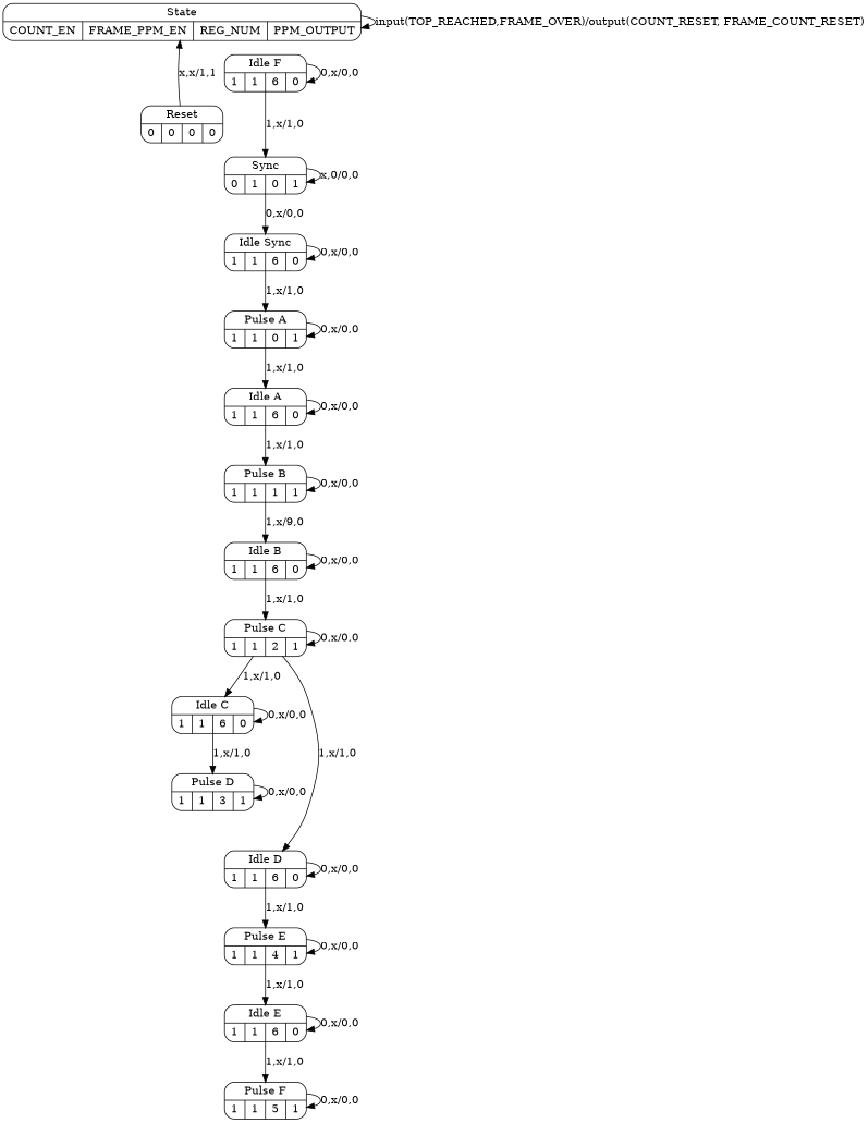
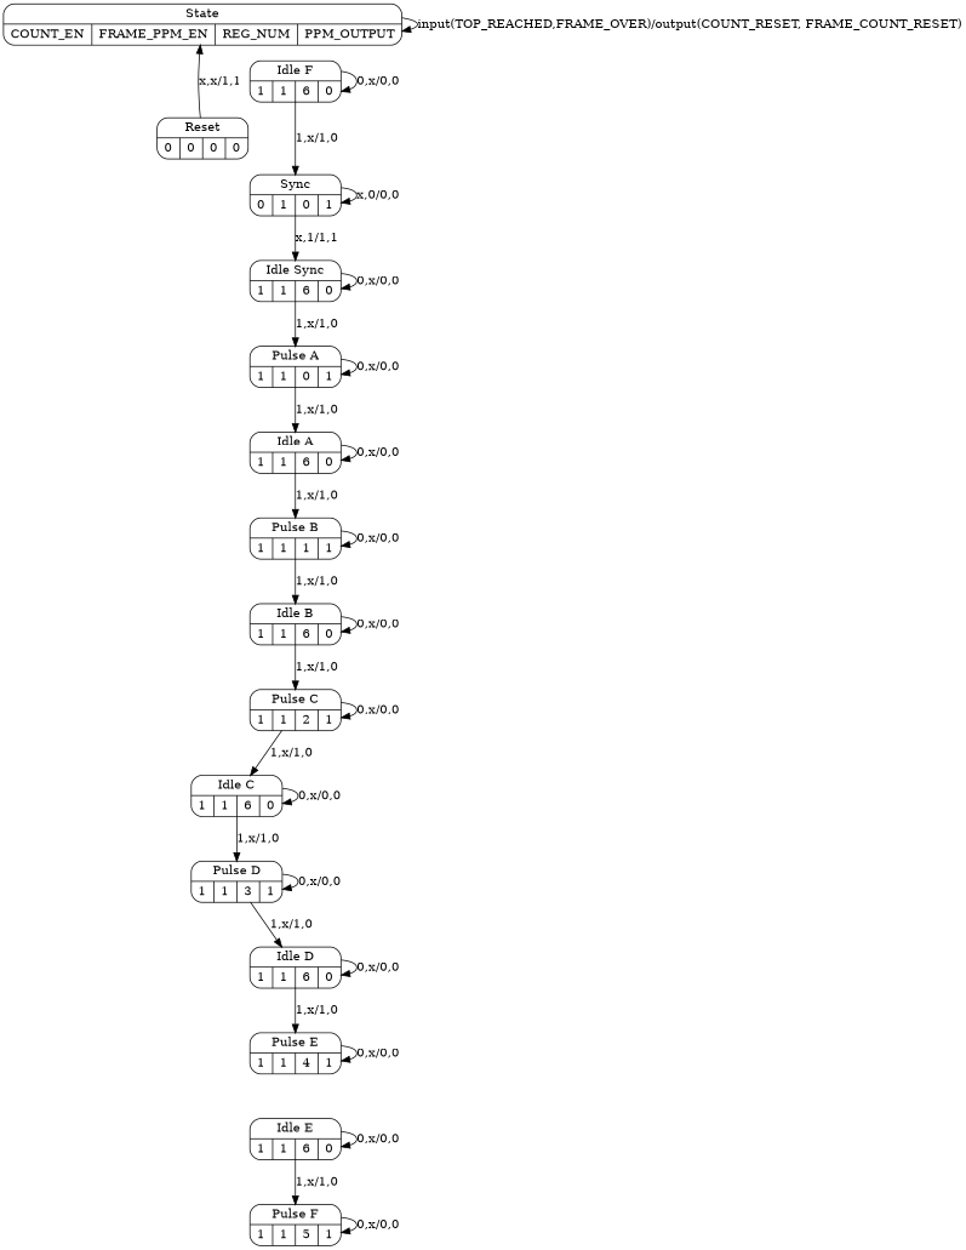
  digraph {
    rankdir=UD
    node [shape=record style=rounded]
    n1 [label="{State | {COUNT_EN | FRAME_PPM_EN | REG_NUM | PPM_OUTPUT}}"]
    n2 [label="{ Reset | { 0 | 0 | 0 | 0 }}"]
    n3 [label="{ Idle Sync | { 1 | 1 | 6 | 0 }}"]
    n4 [label="{ Pulse A | { 1 | 1 | 0 | 1 }}"]
    n5 [label="{ Idle A | { 1 | 1 | 6 | 0 }}"]
    n6 [label="{ Pulse B | { 1 | 1 | 1 | 1 }}"]
    n7 [label="{ Idle B | { 1 | 1 | 6 | 0 }}"]
    n8 [label="{ Pulse C | { 1 | 1 | 2 | 1 }}"]
    n9 [label="{ Idle C | { 1 | 1 | 6 | 0 }}"]
    n10 [label="{ Pulse D | { 1 | 1 | 3 | 1 }}"]
    n11 [label="{ Idle D | { 1 | 1 | 6 | 0 }}"]
    n12 [label="{ Pulse E | { 1 | 1 | 4 | 1 }}"]
    n13 [label="{ Idle E | { 1 | 1 | 6 | 0 }}"]
    n14 [label="{ Pulse F | { 1 | 1 | 5 | 1 }}"]
    n15 [label="{ Idle F | { 1 | 1 | 6 | 0 }}"]
    n16 [label="{ Sync | { 0 | 1 | 0 | 1 }}"]
    subgraph sub_1 {
      rank=source
      n1
    }
    n1 -> n1 [label="input(TOP_REACHED,FRAME_OVER)/output(COUNT_RESET, FRAME_COUNT_RESET)"]
    n2 -> n1 [label="x,x/1,1"]
    n3 -> n3 [label="0,x/0,0"]
    n3 -> n4 [label="1,x/1,0"]
    n4 -> n4 [label="0,x/0,0"]
    n4 -> n5 [label="1,x/1,0"]
    n5 -> n5 [label="0,x/0,0"]
    n5 -> n6 [label="1,x/1,0"]
    n6 -> n6 [label="0,x/0,0"]
-   n6 -> n7 [label="1,x/9,0"]
+   n6 -> n7 [label="1,x/1,0"]
    n7 -> n7 [label="0,x/0,0"]
    n7 -> n8 [label="1,x/1,0"]
    n8 -> n8 [label="0,x/0,0"]
    n8 -> n9 [label="1,x/1,0"]
    n9 -> n9 [label="0,x/0,0"]
    n9 -> n10 [label="1,x/1,0"]
    n10 -> n10 [label="0,x/0,0"]
-   n8 -> n11 [label="1,x/1,0"]
+   n10 -> n11 [label="1,x/1,0"]
    n11 -> n11 [label="0,x/0,0"]
    n11 -> n12 [label="1,x/1,0"]
    n12 -> n12 [label="0,x/0,0"]
-   n12 -> n13 [label="1,x/1,0"]
    n13 -> n13 [label="0,x/0,0"]
    n13 -> n14 [label="1,x/1,0"]
    n14 -> n14 [label="0,x/0,0"]
    n15 -> n15 [label="0,x/0,0"]
    n15 -> n16 [label="1,x/1,0"]
-   n16 -> n3 [label="0,x/0,0"]
+   n16 -> n3 [label="x,1/1,1"]
    n16 -> n16 [label="x,0/0,0"]
  }
